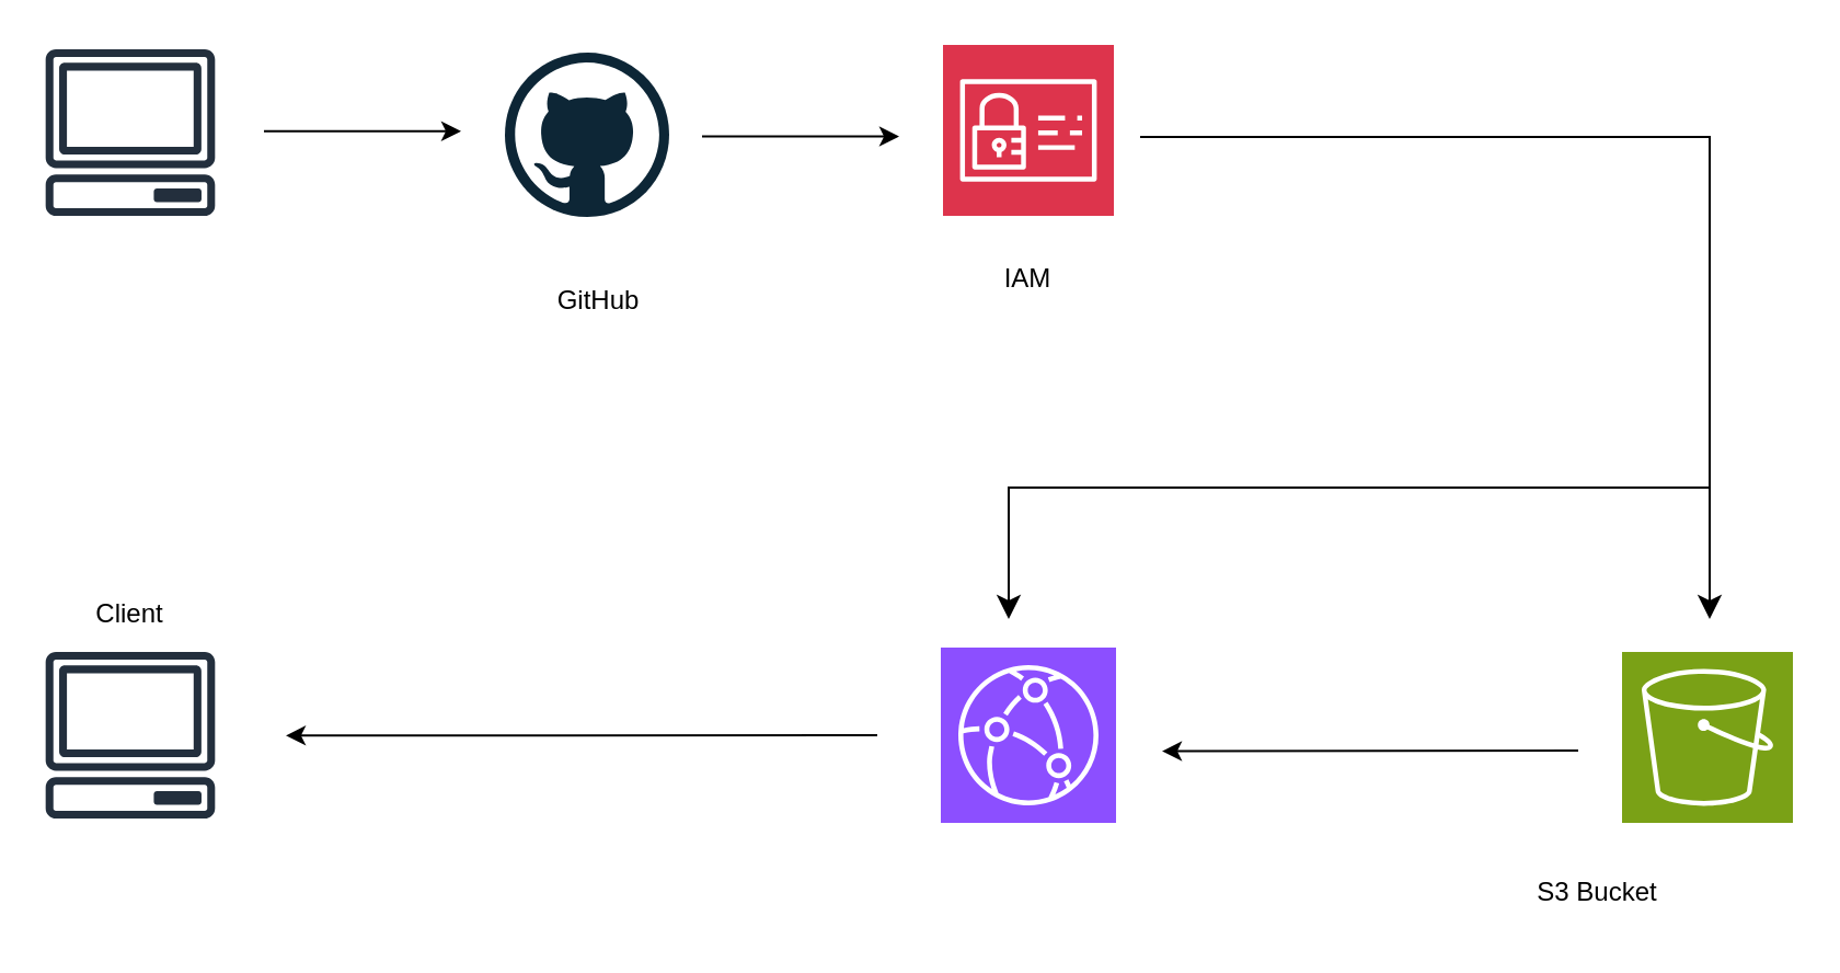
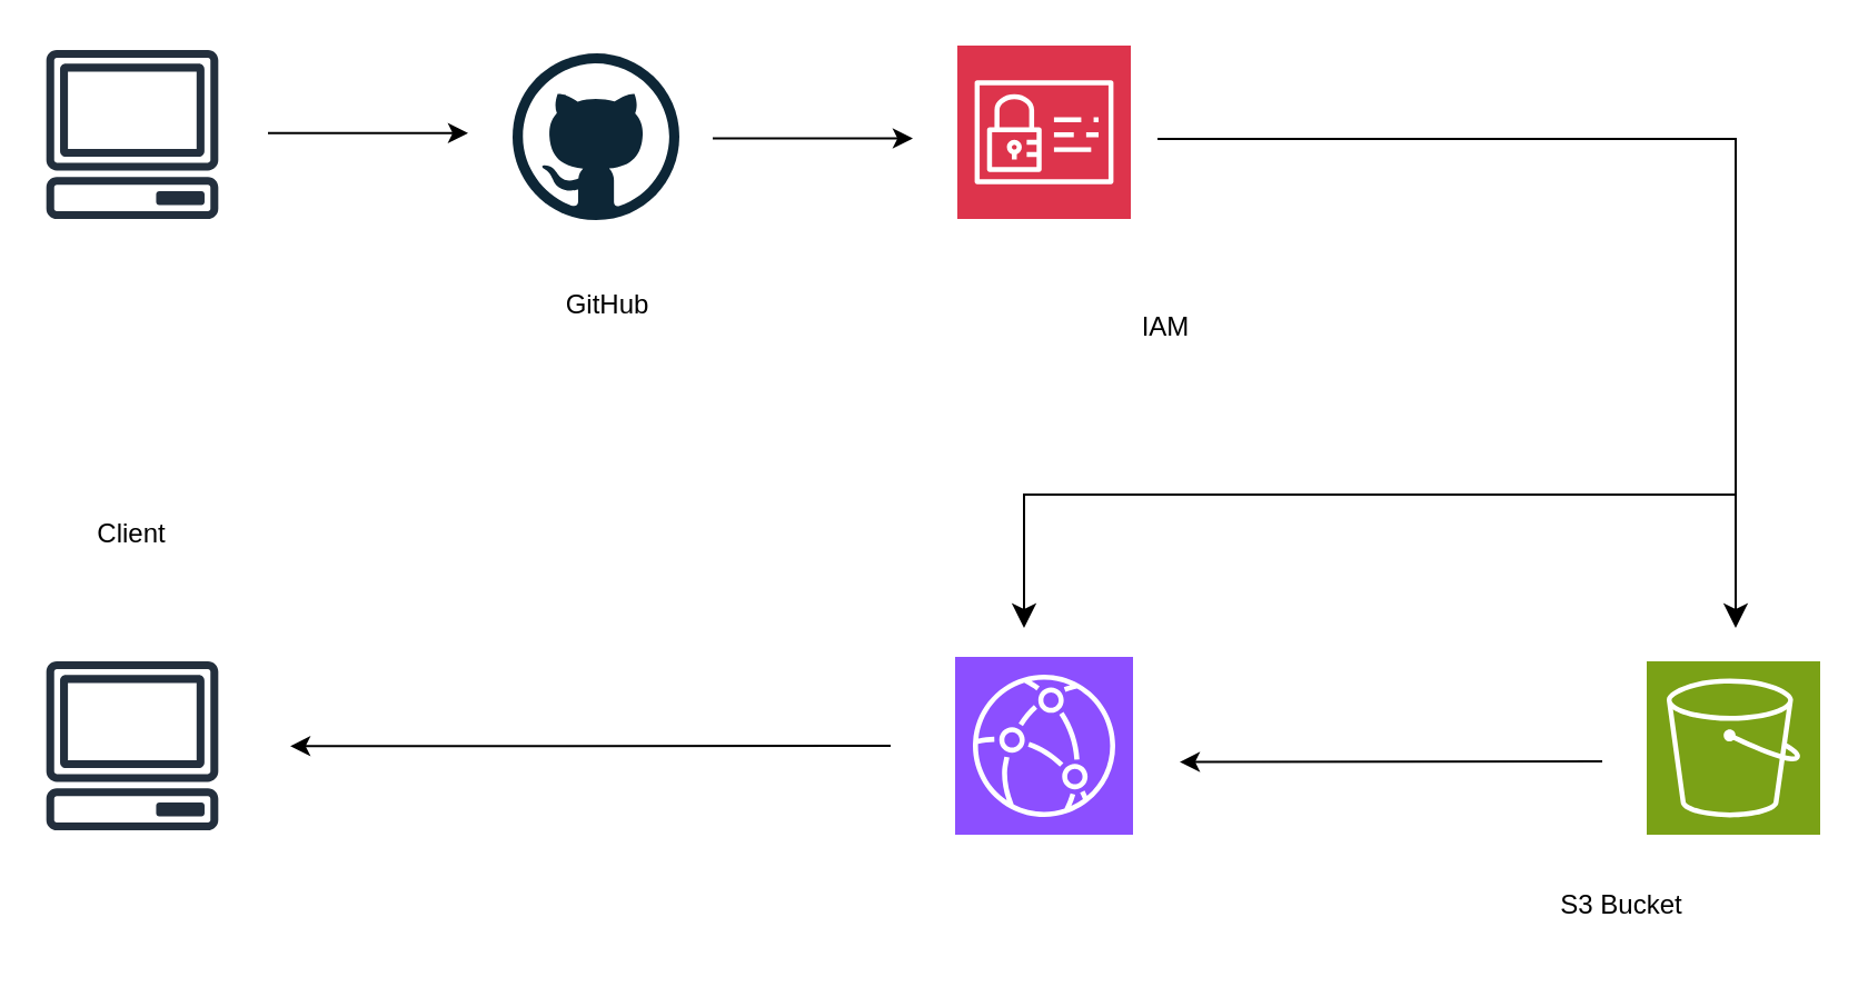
  <mxCell id="0" />
  <mxCell id="1" parent="0" />
  <mxCell id="2" value="" style="sketch=0;points=[[0,0,0],[0.25,0,0],[0.5,0,0],[0.75,0,0],[1,0,0],[0,1,0],[0.25,1,0],[0.5,1,0],[0.75,1,0],[1,1,0],[0,0.25,0],[0,0.5,0],[0,0.75,0],[1,0.25,0],[1,0.5,0],[1,0.75,0]];outlineConnect=0;fontColor=#232F3E;fillColor=#DD344C;strokeColor=#ffffff;dashed=0;verticalLabelPosition=bottom;verticalAlign=top;align=center;html=1;fontSize=12;fontStyle=0;aspect=fixed;shape=mxgraph.aws4.resourceIcon;resIcon=mxgraph.aws4.identity_and_access_management;" vertex="1" parent="1"><mxGeometry x="430" y="20" width="78" height="78" as="geometry" /></mxCell>
  <mxCell id="3" value="" style="dashed=0;outlineConnect=0;html=1;align=center;labelPosition=center;verticalLabelPosition=bottom;verticalAlign=top;shape=mxgraph.weblogos.github" vertex="1" parent="1"><mxGeometry x="230" y="23.5" width="75" height="75" as="geometry" /></mxCell>
  <mxCell id="4" value="" style="sketch=0;points=[[0,0,0],[0.25,0,0],[0.5,0,0],[0.75,0,0],[1,0,0],[0,1,0],[0.25,1,0],[0.5,1,0],[0.75,1,0],[1,1,0],[0,0.25,0],[0,0.5,0],[0,0.75,0],[1,0.25,0],[1,0.5,0],[1,0.75,0]];outlineConnect=0;fontColor=#232F3E;fillColor=#8C4FFF;strokeColor=#ffffff;dashed=0;verticalLabelPosition=bottom;verticalAlign=top;align=center;html=1;fontSize=12;fontStyle=0;aspect=fixed;shape=mxgraph.aws4.resourceIcon;resIcon=mxgraph.aws4.cloudfront;" vertex="1" parent="1"><mxGeometry x="429" y="295" width="80" height="80" as="geometry" /></mxCell>
  <mxCell id="5" value="" style="sketch=0;points=[[0,0,0],[0.25,0,0],[0.5,0,0],[0.75,0,0],[1,0,0],[0,1,0],[0.25,1,0],[0.5,1,0],[0.75,1,0],[1,1,0],[0,0.25,0],[0,0.5,0],[0,0.75,0],[1,0.25,0],[1,0.5,0],[1,0.75,0]];outlineConnect=0;fontColor=#232F3E;fillColor=#7AA116;strokeColor=#ffffff;dashed=0;verticalLabelPosition=bottom;verticalAlign=top;align=center;html=1;fontSize=12;fontStyle=0;aspect=fixed;shape=mxgraph.aws4.resourceIcon;resIcon=mxgraph.aws4.s3;" vertex="1" parent="1"><mxGeometry x="740" y="297" width="78" height="78" as="geometry" /></mxCell>
  <mxCell id="6" value="" style="sketch=0;outlineConnect=0;fontColor=#232F3E;gradientColor=none;fillColor=#232F3D;strokeColor=none;dashed=0;verticalLabelPosition=bottom;verticalAlign=top;align=center;html=1;fontSize=12;fontStyle=0;aspect=fixed;pointerEvents=1;shape=mxgraph.aws4.client;" vertex="1" parent="1"><mxGeometry x="20" y="22" width="78" height="76" as="geometry" /></mxCell>
  <mxCell id="7" value="" style="sketch=0;outlineConnect=0;fontColor=#232F3E;gradientColor=none;fillColor=#232F3D;strokeColor=none;dashed=0;verticalLabelPosition=bottom;verticalAlign=top;align=center;html=1;fontSize=12;fontStyle=0;aspect=fixed;pointerEvents=1;shape=mxgraph.aws4.client;" vertex="1" parent="1"><mxGeometry x="20" y="297" width="78" height="76" as="geometry" /></mxCell>
  <mxCell id="8" value="" style="endArrow=classic;html=1;" edge="1" parent="1"><mxGeometry width="50" height="50" relative="1" as="geometry"><mxPoint x="120" y="59.37" as="sourcePoint" /><mxPoint x="210" y="59.37" as="targetPoint" /></mxGeometry></mxCell>
  <mxCell id="9" value="" style="endArrow=classic;html=1;" edge="1" parent="1"><mxGeometry width="50" height="50" relative="1" as="geometry"><mxPoint x="320" y="61.79" as="sourcePoint" /><mxPoint x="410" y="61.79" as="targetPoint" /></mxGeometry></mxCell>
  <mxCell id="10" value="" style="edgeStyle=segmentEdgeStyle;endArrow=classic;html=1;curved=0;rounded=0;endSize=8;startSize=8;" edge="1" parent="1"><mxGeometry width="50" height="50" relative="1" as="geometry"><mxPoint x="520" y="62" as="sourcePoint" /><mxPoint x="780" y="282" as="targetPoint" /></mxGeometry></mxCell>
  <mxCell id="11" value="" style="endArrow=classic;html=1;" edge="1" parent="1"><mxGeometry width="50" height="50" relative="1" as="geometry"><mxPoint x="720" y="342" as="sourcePoint" /><mxPoint x="530" y="342.29" as="targetPoint" /></mxGeometry></mxCell>
- <mxCell id="12" value="Client" style="text;html=1;align=center;verticalAlign=middle;whiteSpace=wrap;rounded=0;" vertex="1" parent="1"><mxGeometry x="29" y="265" width="60" height="30" as="geometry" /></mxCell>
+ <mxCell id="12" value="Client" style="text;html=1;align=center;verticalAlign=middle;whiteSpace=wrap;rounded=0;" vertex="1" parent="1"><mxGeometry x="29" y="225" width="60" height="30" as="geometry" /></mxCell>
  <mxCell id="13" value="" style="endArrow=classic;html=1;" edge="1" parent="1"><mxGeometry width="50" height="50" relative="1" as="geometry"><mxPoint x="400" y="335" as="sourcePoint" /><mxPoint x="130" y="335.18" as="targetPoint" /></mxGeometry></mxCell>
  <mxCell id="14" value="GitHub" style="text;html=1;align=center;verticalAlign=middle;whiteSpace=wrap;rounded=0;" vertex="1" parent="1"><mxGeometry x="242.5" y="122" width="60" height="30" as="geometry" /></mxCell>
- <mxCell id="15" value="IAM" style="text;html=1;align=center;verticalAlign=middle;whiteSpace=wrap;rounded=0;" vertex="1" parent="1"><mxGeometry x="439" y="112" width="60" height="30" as="geometry" /></mxCell>
+ <mxCell id="15" value="IAM" style="text;html=1;align=center;verticalAlign=middle;whiteSpace=wrap;rounded=0;" vertex="1" parent="1"><mxGeometry x="494" y="132" width="60" height="30" as="geometry" /></mxCell>
  <mxCell id="16" value="S3 Bucket" style="text;html=1;align=center;verticalAlign=middle;whiteSpace=wrap;rounded=0;" vertex="1" parent="1"><mxGeometry x="699" y="392" width="60" height="30" as="geometry" /></mxCell>
  <mxCell id="17" value="" style="edgeStyle=segmentEdgeStyle;endArrow=classic;html=1;curved=0;rounded=0;endSize=8;startSize=8;" edge="1" parent="1"><mxGeometry width="50" height="50" relative="1" as="geometry"><mxPoint x="780" y="222" as="sourcePoint" /><mxPoint x="460" y="282" as="targetPoint" /></mxGeometry></mxCell>
